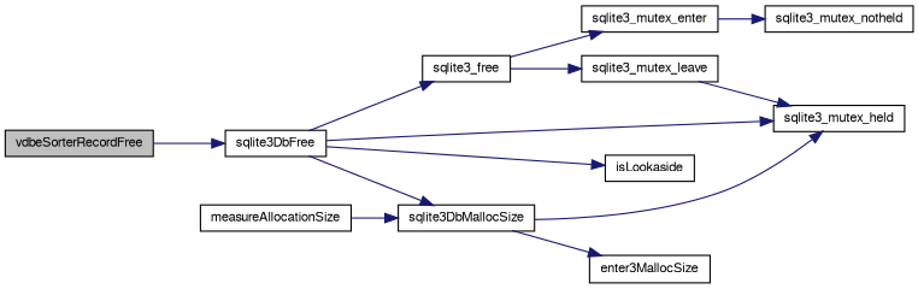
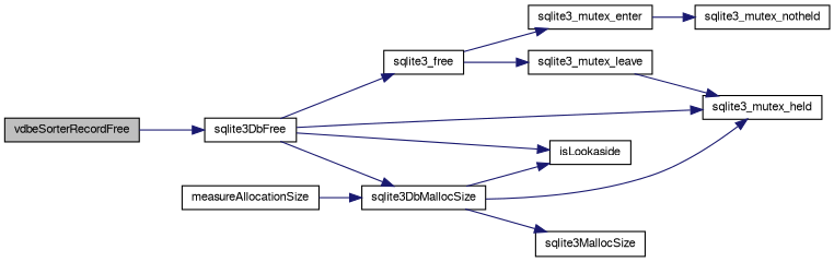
  digraph {
    rankdir=LR
    node [color=black fillcolor=white fontname=FreeSans fontsize=10 shape=record style=filled]
    edge [color=midnightblue fontname=FreeSans fontsize=10 labelfontname=FreeSans labelfontsize=10 style=solid]
    n1 [fillcolor=grey75 fontcolor=black height=0.2 label=vdbeSorterRecordFree width=0.4]
    n2 [height=0.2 label=sqlite3DbFree width=0.4]
    n3 [height=0.2 label=sqlite3_mutex_held width=0.4]
    n4 [height=0.2 label=isLookaside width=0.4]
    n5 [height=0.2 label=sqlite3_free width=0.4]
    n6 [height=0.2 label=sqlite3DbMallocSize width=0.4]
    n7 [height=0.2 label=measureAllocationSize width=0.4]
    n8 [height=0.2 label=sqlite3_mutex_enter width=0.4]
    n9 [height=0.2 label=sqlite3_mutex_leave width=0.4]
-   n10 [height=0.2 label=enter3MallocSize width=0.4]
+   n10 [height=0.2 label=sqlite3MallocSize width=0.4]
    n11 [height=0.2 label=sqlite3_mutex_notheld width=0.4]
    n1 -> n2
    n2 -> n3
    n2 -> n4
    n2 -> n5
    n2 -> n6
    n5 -> n8
    n5 -> n9
    n6 -> n3
+   n6 -> n4
    n6 -> n10
    n7 -> n6
    n8 -> n11
    n9 -> n3
  }
